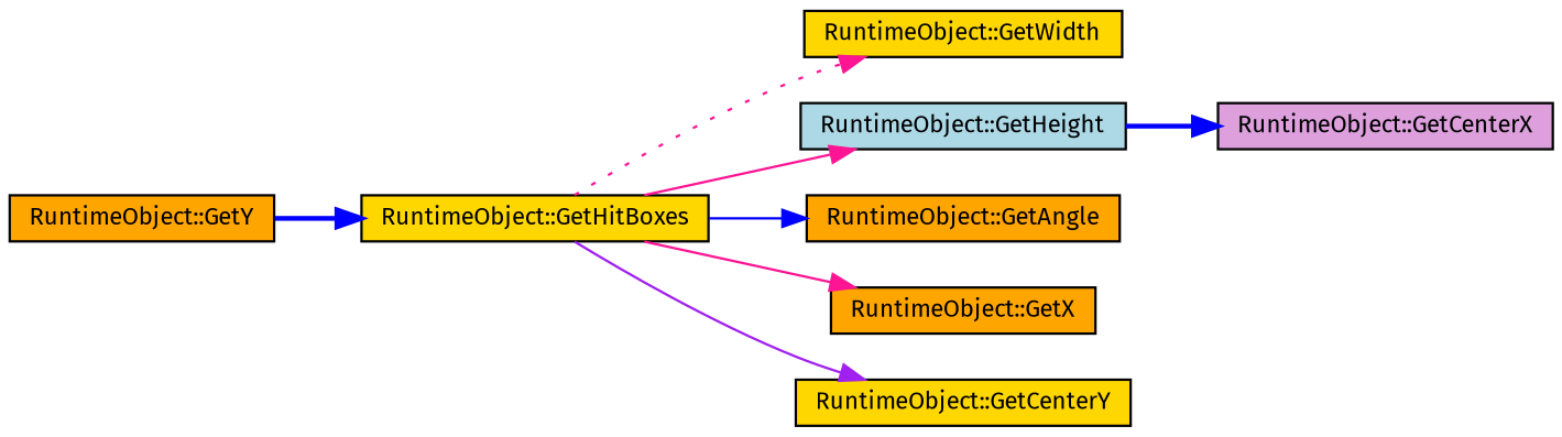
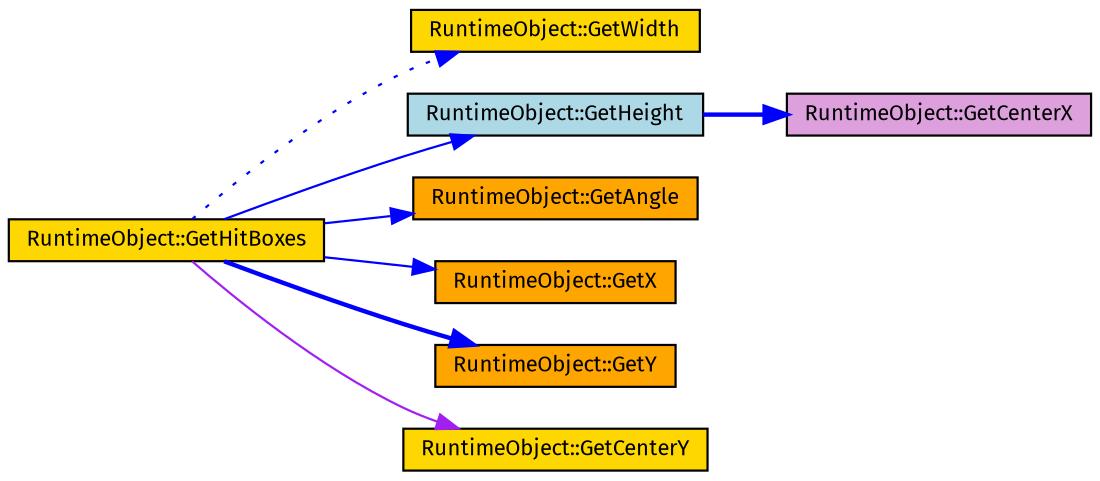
  digraph {
    fontname="Fira Sans"
    rankdir=LR
    node [color=black fillcolor=gold fontname="Fira Sans" fontsize=10 shape=record style=filled]
    edge [color=blue fontname="Fira Sans" fontsize=10 labelfontname=Helvetica labelfontsize=10 style=solid]
    n1 [fontcolor=black height=0.2 label="RuntimeObject::GetHitBoxes" width=0.4]
    n2 [height=0.2 label="RuntimeObject::GetWidth" width=0.4]
    n3 [fillcolor=lightblue height=0.2 label="RuntimeObject::GetHeight" width=0.4]
    n4 [fillcolor=orange height=0.2 label="RuntimeObject::GetAngle" width=0.4]
    n5 [fillcolor=orange height=0.2 label="RuntimeObject::GetX" width=0.4]
    n6 [fillcolor=orange height=0.2 label="RuntimeObject::GetY" width=0.4]
    n7 [height=0.2 label="RuntimeObject::GetCenterY" width=0.4]
    n8 [fillcolor=plum height=0.2 label="RuntimeObject::GetCenterX" width=0.4]
-   n1 -> n2 [color=deeppink style=dotted]
-   n1 -> n3 [color=deeppink]
+   n1 -> n2 [style=dotted]
+   n1 -> n3
    n1 -> n4
-   n1 -> n5 [color=deeppink]
-   n6 -> n1 [style=bold]
+   n1 -> n5
+   n1 -> n6 [style=bold]
    n1 -> n7 [color=purple]
    n3 -> n8 [style=bold]
  }
